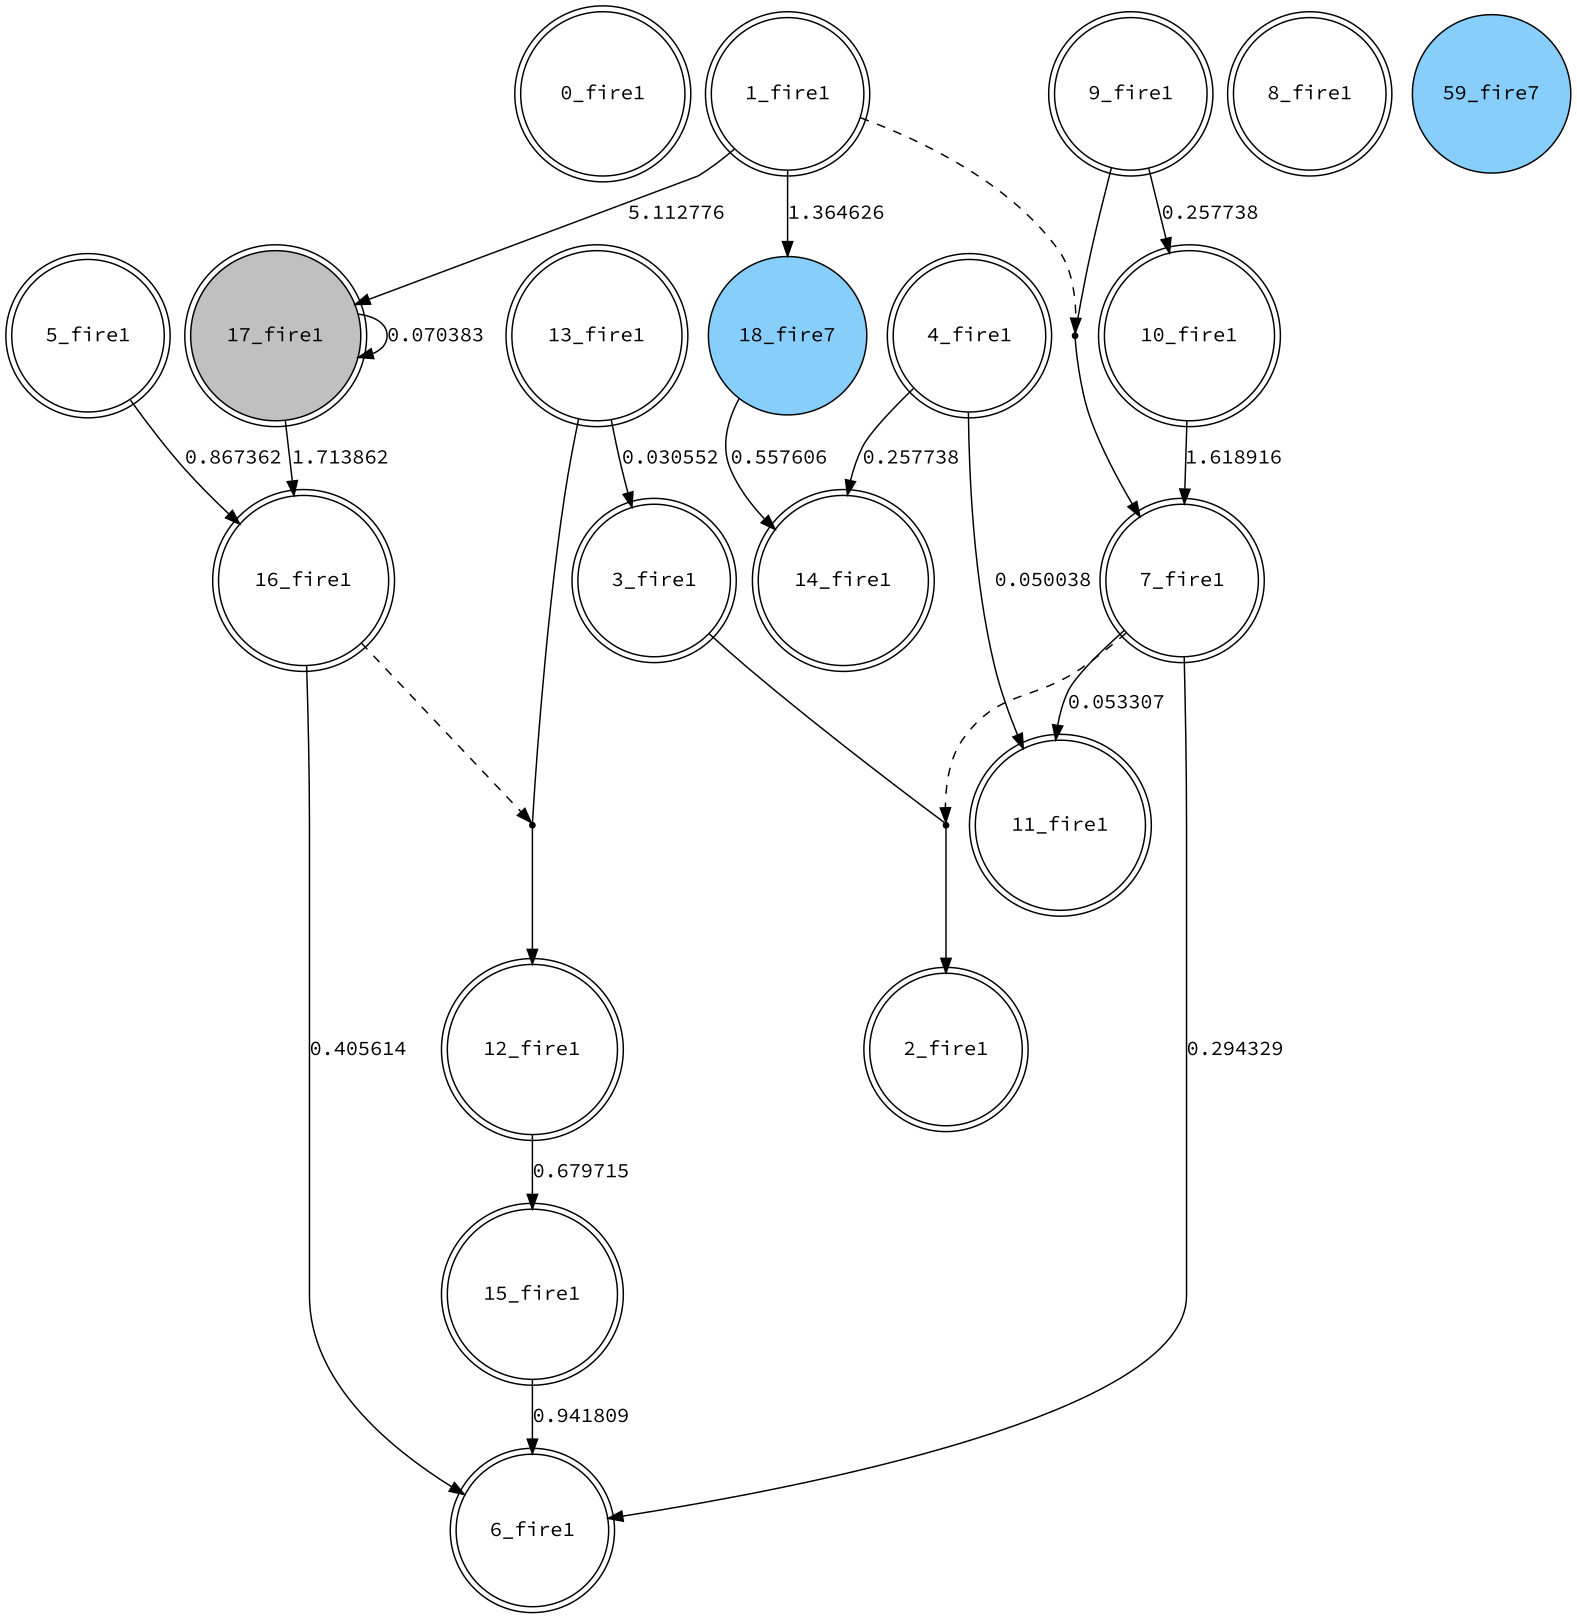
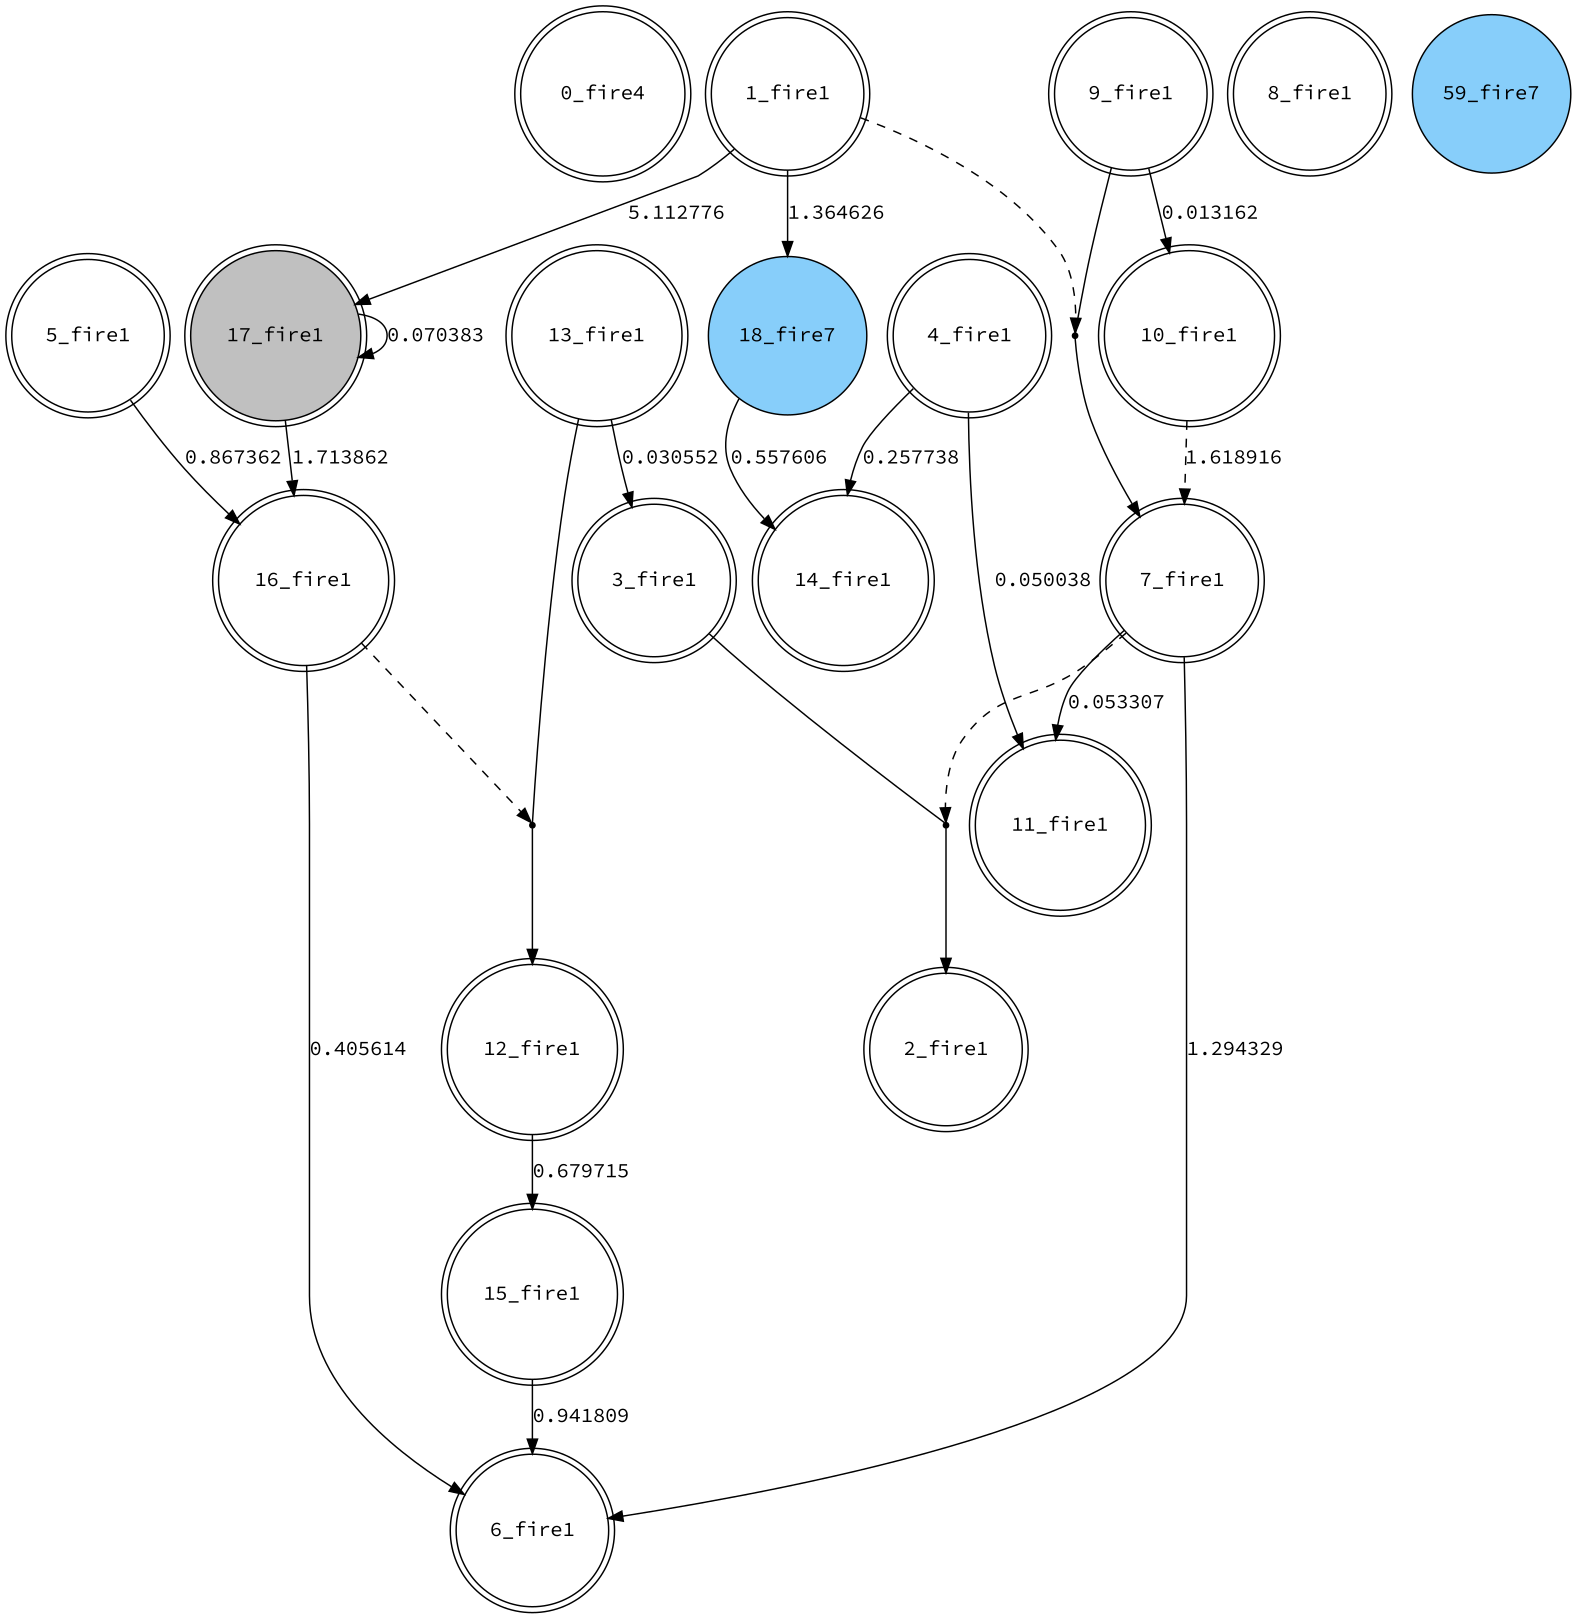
  digraph {
    fontname="Source Code Pro"
    node [fontname="Source Code Pro" shape=doublecircle]
    edge [fontname="Source Code Pro"]
-   n1 [label="0_fire1"]
+   n1 [label="0_fire4"]
    n2 [label="1_fire1"]
    n3 [fillcolor=gray label="17_fire1" style=filled]
    n4 [fillcolor=lightskyblue label="18_fire7" shape=circle style=filled]
    20 [shape=point]
    n6 [label="16_fire1"]
    n7 [label="14_fire1"]
    n8 [label="7_fire1"]
    n9 [label="2_fire1"]
    n10 [label="3_fire1"]
    21 [shape=point]
    n12 [label="4_fire1"]
    n13 [label="11_fire1"]
    n14 [label="5_fire1"]
    n15 [label="6_fire1"]
    22 [shape=point]
    n17 [label="8_fire1"]
    n18 [label="9_fire1"]
    n19 [label="10_fire1"]
    n20 [label="12_fire1"]
    n21 [label="15_fire1"]
    n22 [label="13_fire1"]
    n23 [fillcolor=lightskyblue label="59_fire7" shape=circle style=filled]
    n2 -> n3 [label=5.112776]
    n2 -> n4 [label=1.364626]
    n2 -> 20 [style=dashed]
    n3 -> n3 [label=0.070383]
    n3 -> n6 [label=1.713862]
    n4 -> n7 [label=0.557606]
    20 -> n8
    n6 -> n15 [label=0.405614]
    n6 -> 22 [style=dashed]
    n8 -> 21 [style=dashed]
    n8 -> n13 [label=0.053307]
-   n8 -> n15 [label=0.294329]
+   n8 -> n15 [label=1.294329]
    n10 -> 21 [dir=none]
    21 -> n9
    n12 -> n7 [label=0.257738]
    n12 -> n13 [label=0.050038]
    n14 -> n6 [label=0.867362]
    22 -> n20
    n18 -> 20 [dir=none]
-   n18 -> n19 [label=0.257738]
-   n19 -> n8 [label=1.618916]
+   n18 -> n19 [label=0.013162]
+   n19 -> n8 [label=1.618916 style=dashed]
    n20 -> n21 [label=0.679715]
    n21 -> n15 [label=0.941809]
    n22 -> n10 [label=0.030552]
    n22 -> 22 [dir=none]
  }
